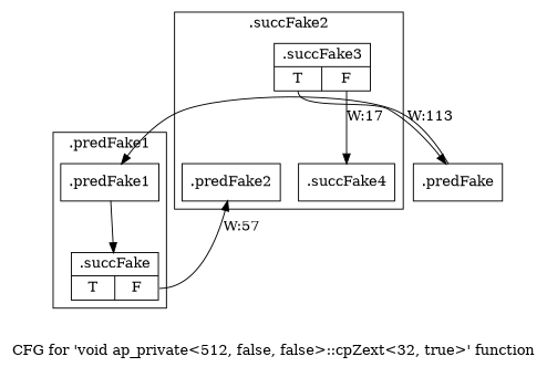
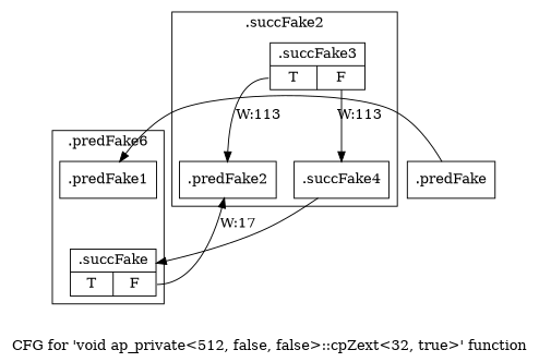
  digraph {
    label="CFG for 'void ap_private\<512, false, false\>::cpZext\<32, true\>' function"
    node [filename="/mnt/xilinx/Vitis_HLS/2021.2/include/etc/ap_private.h" linenumber=5496 shape=record]
    edge [execusionnum=16 filename="/mnt/xilinx/Vitis_HLS/2021.2/include/etc/ap_private.h"]
    n1 [label="{.succFake4}" linenumber=5498]
    n2 [label="{.predFake2}"]
    n3 [label="{.succFake3|{<s0>T|<s1>F}}"]
    n4 [label="{.predFake1}" linenumber=5494]
    n5 [label="{.succFake|{<s0>T|<s1>F}}" linenumber=5494]
    n6 [label="{.predFake}" filename="" linenumber=""]
    subgraph cluster_1 {
      invocationtime=17
      label=".succFake2"
      tripcount=112
      n1
      n2
      n3
    }
    subgraph cluster_2 {
      invocationtime=16
-     label=".predFake1"
+     label=".predFake6"
      tripcount=16
      n4
      n5
    }
-   n3 -> n1 [label="W:17" tailport=s1]
-   n3 -> n6 [execusionnum=112 label="W:113" tailport=s0]
-   n4 -> n5 [execusionnum=32]
-   n5 -> n2 [label="W:57" tailport=s1]
+   n3 -> n1 [label="W:113" tailport=s1]
+   n3 -> n2 [execusionnum=112 label="W:113" tailport=s0]
+   n1 -> n5 [execusionnum=32]
+   n5 -> n2 [label="W:17" tailport=s1]
    n6 -> n4
  }
